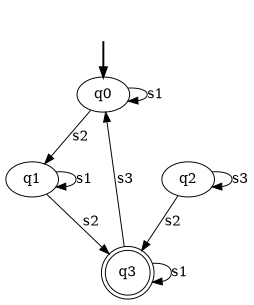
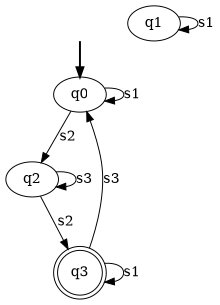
  digraph {
    fake [style=invisible]
    q0 [root=true]
    q2
    q3 [shape=doublecircle]
    q1
    fake -> q0 [style=bold]
    q0 -> q0 [label=s1]
-   q0 -> q1 [label=s2]
+   q0 -> q2 [label=s2]
    q2 -> q2 [label=s3]
    q2 -> q3 [label=s2]
    q3 -> q0 [label=s3]
    q3 -> q3 [label=s1]
-   q1 -> q3 [label=s2]
    q1 -> q1 [label=s1]
  }
